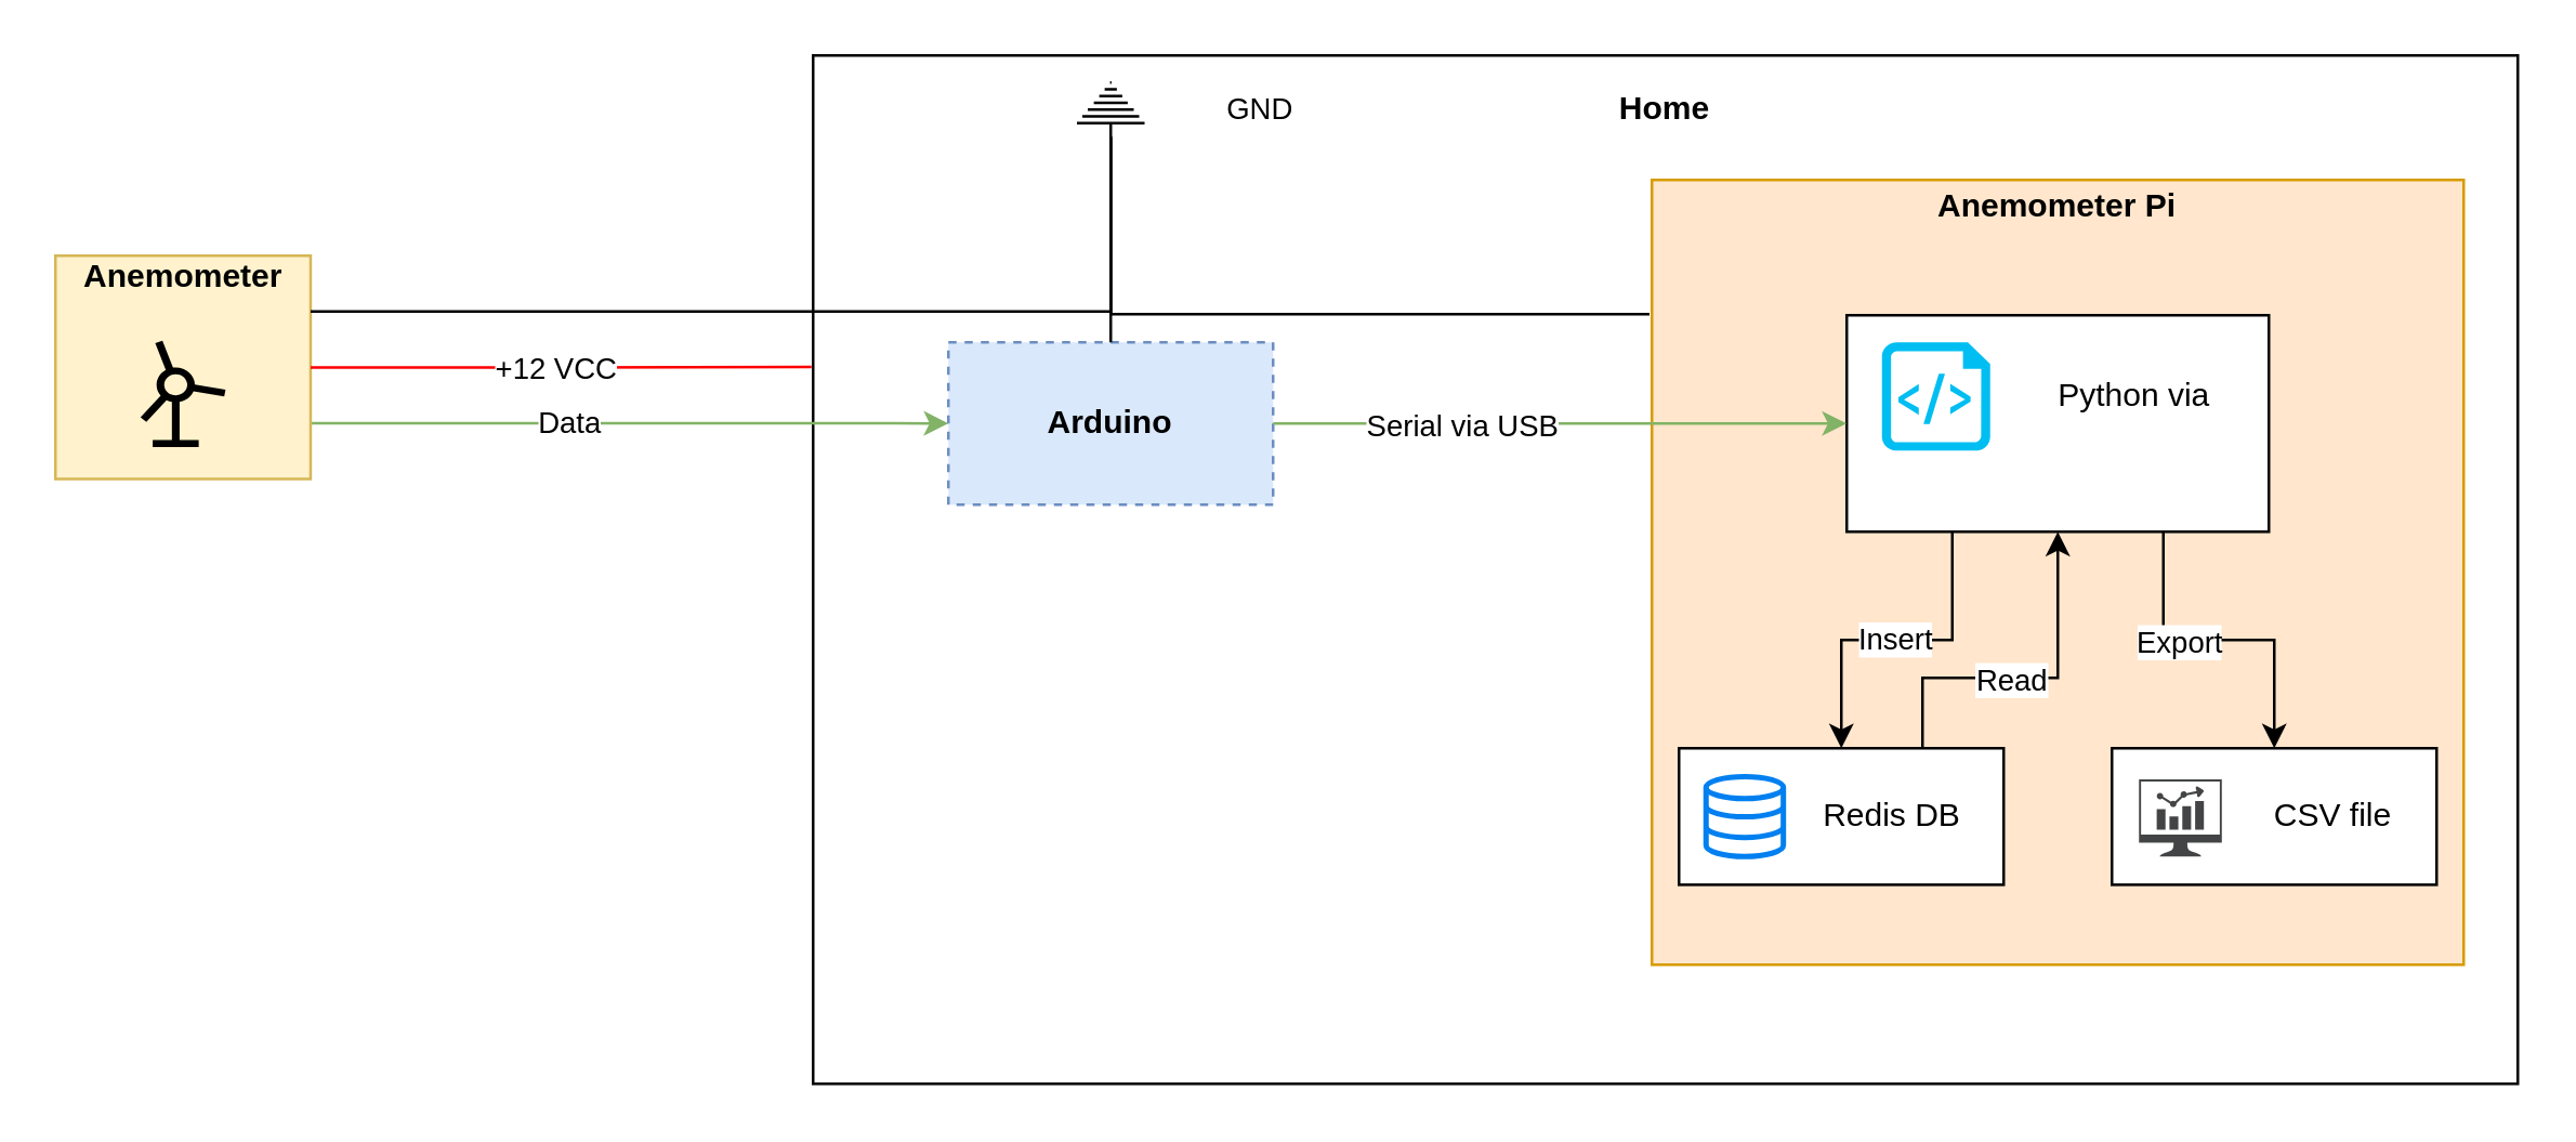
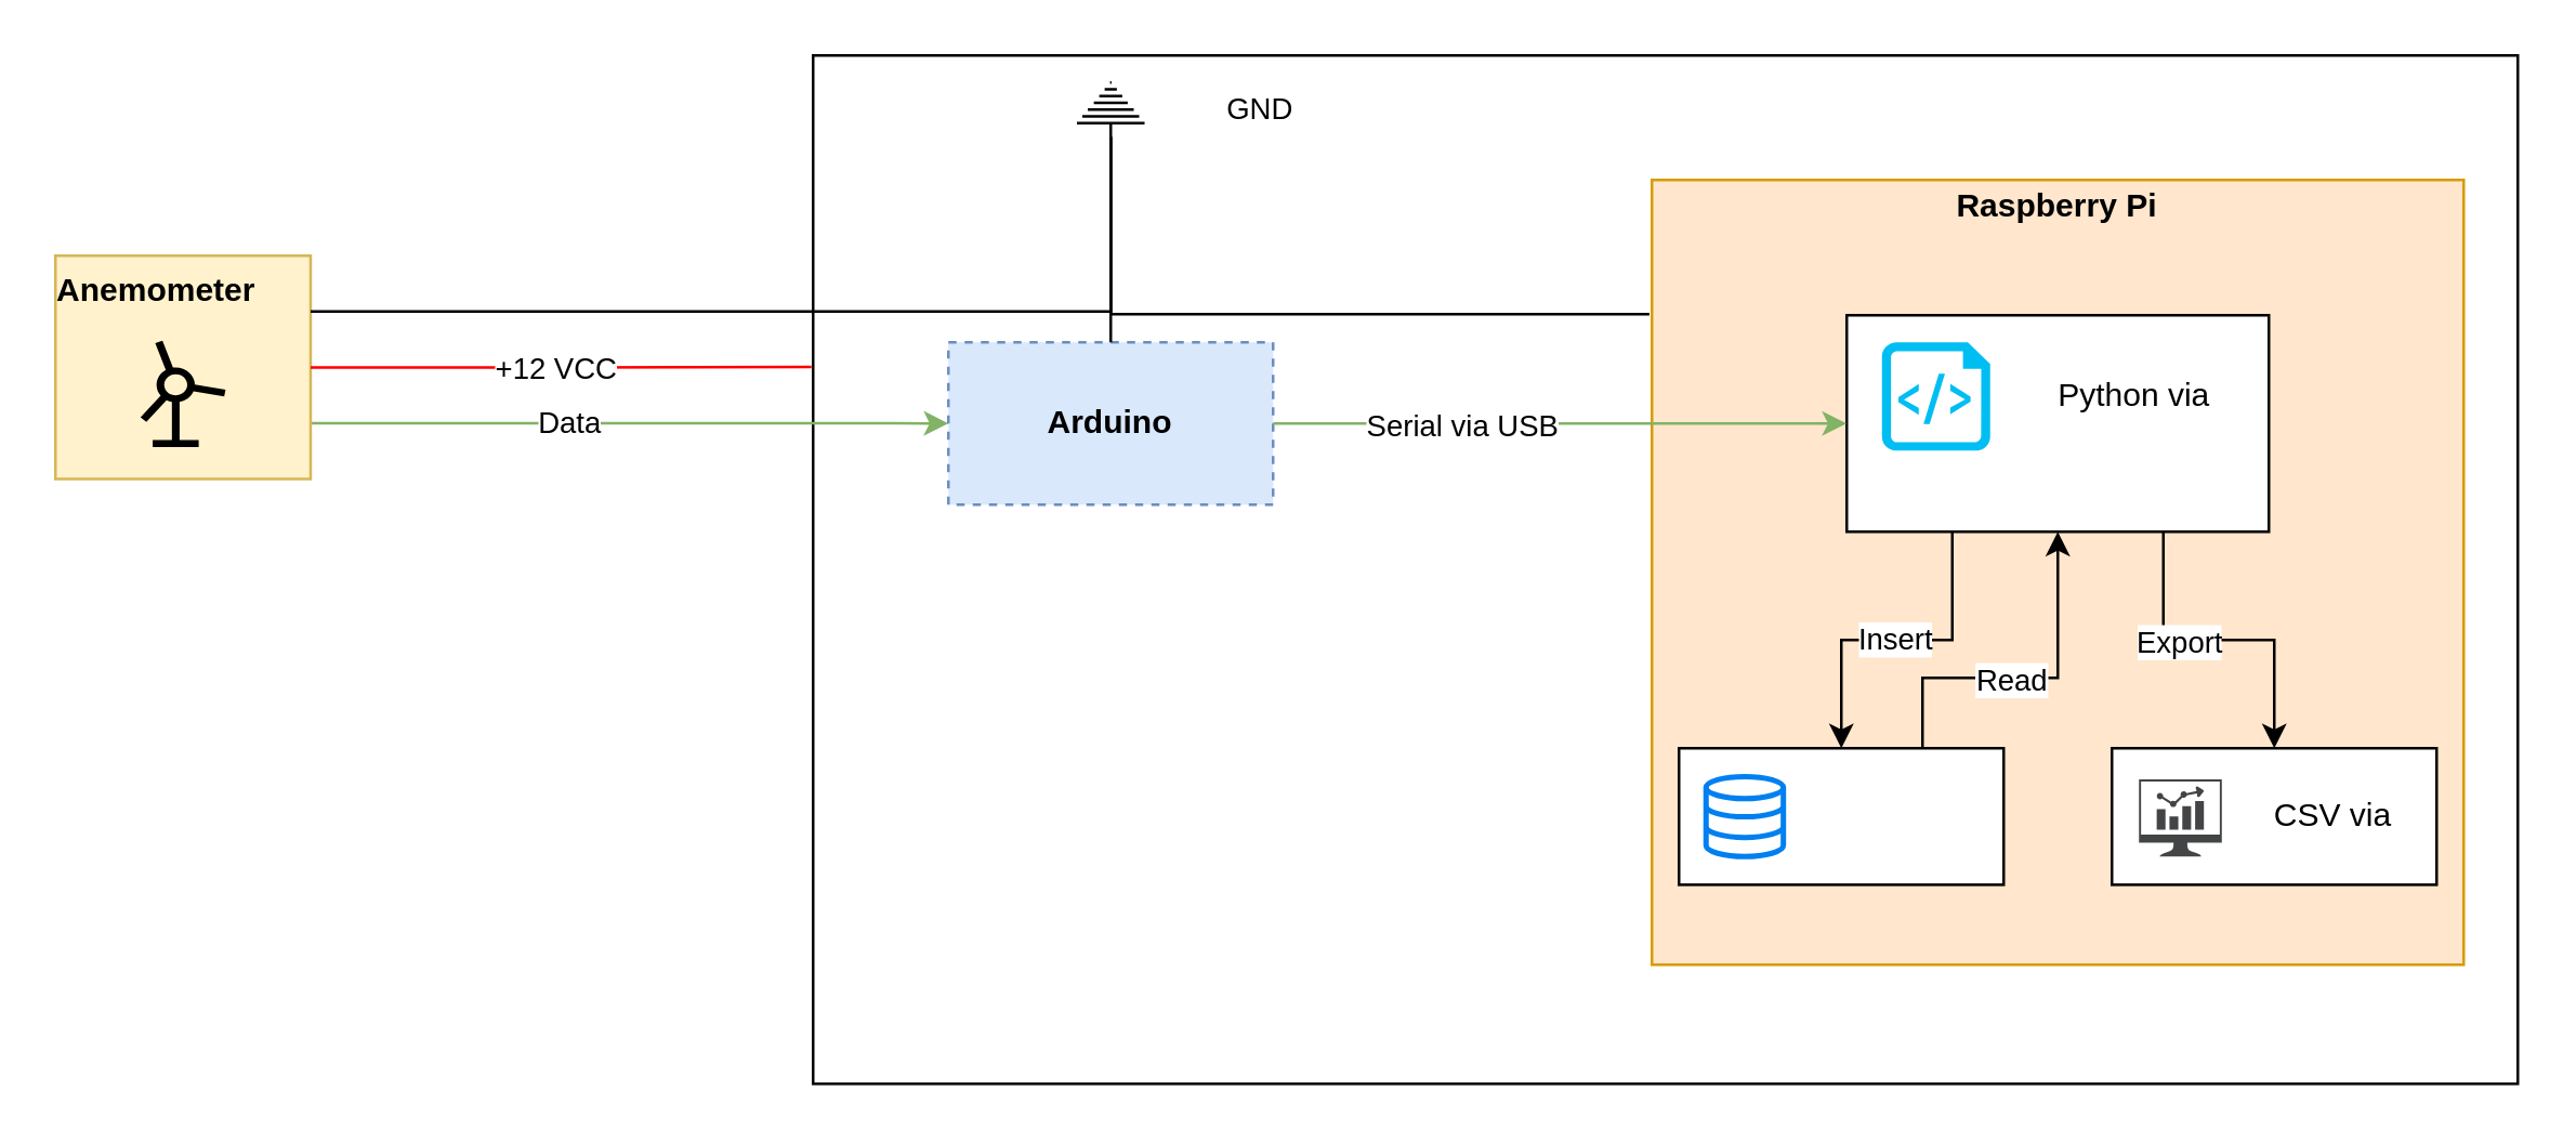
  <mxCell id="0" />
  <mxCell id="1" parent="0" />
  <mxCell id="2" value="" style="rounded=0;whiteSpace=wrap;html=1;" vertex="1" parent="1"><mxGeometry x="300" y="20" width="630" height="380" as="geometry" /></mxCell>
  <mxCell id="3" style="edgeStyle=orthogonalEdgeStyle;rounded=0;orthogonalLoop=1;jettySize=auto;html=1;entryX=0;entryY=0.5;entryDx=0;entryDy=0;startArrow=none;startFill=0;fillColor=#d5e8d4;strokeColor=#82b366;exitX=1;exitY=0.75;exitDx=0;exitDy=0;" edge="1" parent="1" source="7" target="5"><mxGeometry relative="1" as="geometry"><Array as="points"><mxPoint x="330" y="156" /></Array></mxGeometry></mxCell>
  <mxCell id="4" value="Data" style="edgeLabel;html=1;align=center;verticalAlign=middle;resizable=0;points=[];" vertex="1" connectable="0" parent="3"><mxGeometry x="0.131" relative="1" as="geometry"><mxPoint x="-37.62" y="0.1" as="offset" /></mxGeometry></mxCell>
  <mxCell id="5" value="&lt;b&gt;Arduino&lt;/b&gt;" style="rounded=0;whiteSpace=wrap;html=1;fillColor=#dae8fc;strokeColor=#6c8ebf;dashed=1;" vertex="1" parent="1"><mxGeometry x="350" y="126" width="120" height="60" as="geometry" /></mxCell>
  <mxCell id="6" value="" style="group" vertex="1" connectable="0" parent="1"><mxGeometry x="20" y="94" width="94.29" height="82.5" as="geometry" /></mxCell>
  <mxCell id="7" value="" style="rounded=0;whiteSpace=wrap;html=1;fillColor=#fff2cc;strokeColor=#d6b656;" vertex="1" parent="6"><mxGeometry width="94.29" height="82.5" as="geometry" /></mxCell>
  <mxCell id="8" value="" style="shape=mxgraph.signs.science.windmill;html=1;fillColor=#000000;strokeColor=none;verticalLabelPosition=bottom;verticalAlign=top;align=center;" vertex="1" parent="6"><mxGeometry x="31.43" y="31.429" width="31.43" height="39.286" as="geometry" /></mxCell>
- <mxCell id="9" value="Anemometer" style="text;html=1;strokeColor=none;fillColor=none;align=center;verticalAlign=middle;whiteSpace=wrap;rounded=0;fontStyle=1" vertex="1" parent="6"><mxGeometry x="15.715" width="62.86" height="15.714" as="geometry" /></mxCell>
- <mxCell id="10" value="&lt;b&gt;Home&lt;/b&gt;" style="text;html=1;strokeColor=none;fillColor=none;align=center;verticalAlign=middle;whiteSpace=wrap;rounded=0;" vertex="1" parent="1"><mxGeometry x="595" y="30" width="40" height="20" as="geometry" /></mxCell>
+ <mxCell id="9" value="Anemometer" style="text;html=1;strokeColor=none;fillColor=none;align=center;verticalAlign=middle;whiteSpace=wrap;rounded=0;fontStyle=1" vertex="1" parent="6"><mxGeometry x="5.715" y="5" width="62.86" height="15.714" as="geometry" /></mxCell>
  <mxCell id="11" style="edgeStyle=orthogonalEdgeStyle;rounded=0;orthogonalLoop=1;jettySize=auto;html=1;entryX=-0.001;entryY=0.303;entryDx=0;entryDy=0;entryPerimeter=0;startArrow=none;startFill=0;endArrow=none;endFill=0;strokeColor=#FF0000;" edge="1" parent="1" source="7" target="2"><mxGeometry relative="1" as="geometry" /></mxCell>
  <mxCell id="12" value="+12 VCC" style="edgeLabel;html=1;align=center;verticalAlign=middle;resizable=0;points=[];" vertex="1" connectable="0" parent="11"><mxGeometry x="-0.105" relative="1" as="geometry"><mxPoint x="7.7" y="0.02" as="offset" /></mxGeometry></mxCell>
  <mxCell id="13" value="" style="group" vertex="1" connectable="0" parent="1"><mxGeometry x="610" y="66" width="300" height="290" as="geometry" /></mxCell>
  <mxCell id="14" value="" style="rounded=0;whiteSpace=wrap;html=1;fillColor=#ffe6cc;strokeColor=#d79b00;" vertex="1" parent="13"><mxGeometry width="300" height="290" as="geometry" /></mxCell>
- <mxCell id="15" value="&lt;b&gt;Anemometer Pi&lt;/b&gt;" style="text;html=1;strokeColor=none;fillColor=none;align=center;verticalAlign=middle;whiteSpace=wrap;rounded=0;" vertex="1" parent="13"><mxGeometry x="95" width="110" height="20" as="geometry" /></mxCell>
+ <mxCell id="15" value="&lt;b&gt;Raspberry Pi&lt;/b&gt;" style="text;html=1;strokeColor=none;fillColor=none;align=center;verticalAlign=middle;whiteSpace=wrap;rounded=0;" vertex="1" parent="13"><mxGeometry x="95" width="110" height="20" as="geometry" /></mxCell>
  <mxCell id="16" value="" style="group" vertex="1" connectable="0" parent="13"><mxGeometry x="10" y="210" width="120" height="50.45" as="geometry" /></mxCell>
  <mxCell id="17" value="" style="rounded=0;whiteSpace=wrap;html=1;" vertex="1" parent="16"><mxGeometry width="120" height="50.45" as="geometry" /></mxCell>
  <mxCell id="18" value="" style="group" vertex="1" connectable="0" parent="16"><mxGeometry x="10" y="10.45" width="110" height="29.55" as="geometry" /></mxCell>
  <mxCell id="19" value="" style="html=1;verticalLabelPosition=bottom;align=center;labelBackgroundColor=#ffffff;verticalAlign=top;strokeWidth=2;strokeColor=#0080F0;shadow=0;dashed=0;shape=mxgraph.ios7.icons.data;" vertex="1" parent="18"><mxGeometry width="28.571" height="29.55" as="geometry" /></mxCell>
- <mxCell id="20" value="Redis DB" style="text;html=1;strokeColor=none;fillColor=none;align=center;verticalAlign=middle;whiteSpace=wrap;rounded=0;" vertex="1" parent="16"><mxGeometry x="50" y="15.07" width="57.62" height="20.31" as="geometry" /></mxCell>
  <mxCell id="21" value="" style="group" vertex="1" connectable="0" parent="13"><mxGeometry x="72" y="50" width="156" height="80" as="geometry" /></mxCell>
  <mxCell id="22" value="" style="rounded=0;whiteSpace=wrap;html=1;" vertex="1" parent="21"><mxGeometry width="156" height="80" as="geometry" /></mxCell>
  <mxCell id="23" value="" style="verticalLabelPosition=bottom;html=1;verticalAlign=top;align=center;strokeColor=none;fillColor=#00BEF2;shape=mxgraph.azure.script_file;pointerEvents=1;" vertex="1" parent="21"><mxGeometry x="13" y="10" width="40" height="40" as="geometry" /></mxCell>
  <mxCell id="24" value="Python via" style="text;html=1;strokeColor=none;fillColor=none;align=center;verticalAlign=middle;whiteSpace=wrap;rounded=0;" vertex="1" parent="21"><mxGeometry x="67" y="20" width="79" height="20" as="geometry" /></mxCell>
  <mxCell id="25" value="Insert" style="edgeStyle=orthogonalEdgeStyle;rounded=0;orthogonalLoop=1;jettySize=auto;html=1;entryX=0.5;entryY=0;entryDx=0;entryDy=0;startArrow=none;startFill=0;exitX=0.25;exitY=1;exitDx=0;exitDy=0;" edge="1" parent="13" source="22" target="17"><mxGeometry relative="1" as="geometry" /></mxCell>
  <mxCell id="26" value="" style="group" vertex="1" connectable="0" parent="13"><mxGeometry x="170" y="210" width="120" height="50.45" as="geometry" /></mxCell>
  <mxCell id="27" value="" style="group" vertex="1" connectable="0" parent="26"><mxGeometry width="120" height="50.45" as="geometry" /></mxCell>
  <mxCell id="28" value="" style="rounded=0;whiteSpace=wrap;html=1;" vertex="1" parent="27"><mxGeometry width="120" height="50.45" as="geometry" /></mxCell>
  <mxCell id="29" value="" style="pointerEvents=1;shadow=0;dashed=0;html=1;strokeColor=none;fillColor=#434445;aspect=fixed;labelPosition=center;verticalLabelPosition=bottom;verticalAlign=top;align=center;outlineConnect=0;shape=mxgraph.vvd.nsx_dashboard;" vertex="1" parent="27"><mxGeometry x="10" y="11.53" width="30.61" height="28.47" as="geometry" /></mxCell>
- <mxCell id="30" value="CSV file" style="text;html=1;strokeColor=none;fillColor=none;align=center;verticalAlign=middle;whiteSpace=wrap;rounded=0;" vertex="1" parent="27"><mxGeometry x="58.001" y="15.07" width="47.619" height="20.309" as="geometry" /></mxCell>
+ <mxCell id="30" value="CSV via" style="text;html=1;strokeColor=none;fillColor=none;align=center;verticalAlign=middle;whiteSpace=wrap;rounded=0;" vertex="1" parent="27"><mxGeometry x="58.001" y="15.07" width="47.619" height="20.309" as="geometry" /></mxCell>
  <mxCell id="31" style="edgeStyle=orthogonalEdgeStyle;rounded=0;orthogonalLoop=1;jettySize=auto;html=1;exitX=0.75;exitY=1;exitDx=0;exitDy=0;startArrow=none;startFill=0;entryX=0.5;entryY=0;entryDx=0;entryDy=0;" edge="1" parent="13" source="22" target="28"><mxGeometry relative="1" as="geometry"><mxPoint x="230" y="180" as="targetPoint" /></mxGeometry></mxCell>
  <mxCell id="32" value="Export" style="edgeLabel;html=1;align=center;verticalAlign=middle;resizable=0;points=[];" vertex="1" connectable="0" parent="31"><mxGeometry x="-0.265" y="1" relative="1" as="geometry"><mxPoint x="1" y="1" as="offset" /></mxGeometry></mxCell>
  <mxCell id="33" style="edgeStyle=orthogonalEdgeStyle;rounded=0;orthogonalLoop=1;jettySize=auto;html=1;exitX=0.75;exitY=0;exitDx=0;exitDy=0;entryX=0.5;entryY=1;entryDx=0;entryDy=0;startArrow=none;startFill=0;endArrow=classic;endFill=1;" edge="1" parent="13" source="17" target="22"><mxGeometry relative="1" as="geometry"><Array as="points"><mxPoint x="100" y="184" /><mxPoint x="150" y="184" /></Array></mxGeometry></mxCell>
  <mxCell id="34" value="Read" style="edgeLabel;html=1;align=center;verticalAlign=middle;resizable=0;points=[];" vertex="1" connectable="0" parent="33"><mxGeometry x="-0.115" relative="1" as="geometry"><mxPoint as="offset" /></mxGeometry></mxCell>
  <mxCell id="35" style="edgeStyle=orthogonalEdgeStyle;rounded=0;orthogonalLoop=1;jettySize=auto;html=1;entryX=0;entryY=0.5;entryDx=0;entryDy=0;fillColor=#d5e8d4;strokeColor=#82b366;" edge="1" parent="1" source="5" target="22"><mxGeometry relative="1" as="geometry" /></mxCell>
  <mxCell id="36" value="Serial via USB" style="edgeLabel;html=1;align=center;verticalAlign=middle;resizable=0;points=[];" vertex="1" connectable="0" parent="35"><mxGeometry x="-0.113" y="-1" relative="1" as="geometry"><mxPoint x="-24.17" y="-1" as="offset" /></mxGeometry></mxCell>
  <mxCell id="37" style="edgeStyle=orthogonalEdgeStyle;rounded=0;orthogonalLoop=1;jettySize=auto;html=1;entryX=0.5;entryY=0;entryDx=0;entryDy=0;startArrow=none;startFill=0;endArrow=none;endFill=0;strokeColor=#000000;exitX=0.5;exitY=0;exitDx=0;exitDy=0;exitPerimeter=0;" edge="1" parent="1" source="39" target="5"><mxGeometry relative="1" as="geometry"><Array as="points"><mxPoint x="410" y="60" /><mxPoint x="410" y="60" /></Array></mxGeometry></mxCell>
  <mxCell id="38" style="edgeStyle=orthogonalEdgeStyle;rounded=0;orthogonalLoop=1;jettySize=auto;html=1;exitX=0.5;exitY=0;exitDx=0;exitDy=0;exitPerimeter=0;startArrow=none;startFill=0;endArrow=none;endFill=0;strokeColor=#000000;entryX=-0.003;entryY=0.171;entryDx=0;entryDy=0;entryPerimeter=0;" edge="1" parent="1" source="39" target="14"><mxGeometry relative="1" as="geometry"><Array as="points"><mxPoint x="410" y="116" /><mxPoint x="609" y="116" /></Array></mxGeometry></mxCell>
  <mxCell id="39" value="" style="pointerEvents=1;verticalLabelPosition=bottom;shadow=0;dashed=0;align=center;html=1;verticalAlign=top;shape=mxgraph.electrical.signal_sources.protective_earth;rotation=-180;" vertex="1" parent="1"><mxGeometry x="397.5" y="30" width="25" height="20" as="geometry" /></mxCell>
  <mxCell id="40" style="edgeStyle=orthogonalEdgeStyle;rounded=0;orthogonalLoop=1;jettySize=auto;html=1;entryX=1;entryY=0.25;entryDx=0;entryDy=0;startArrow=none;startFill=0;endArrow=none;endFill=0;fillColor=#f8cecc;strokeColor=#000000;exitX=0.5;exitY=0;exitDx=0;exitDy=0;exitPerimeter=0;" edge="1" parent="1" source="39" target="7"><mxGeometry relative="1" as="geometry"><mxPoint x="240" y="110" as="sourcePoint" /><Array as="points"><mxPoint x="410" y="115" /></Array></mxGeometry></mxCell>
  <mxCell id="41" value="GND" style="edgeLabel;html=1;align=center;verticalAlign=middle;resizable=0;points=[];" vertex="1" connectable="0" parent="40"><mxGeometry x="0.299" relative="1" as="geometry"><mxPoint x="224.29" y="-74.62" as="offset" /></mxGeometry></mxCell>
